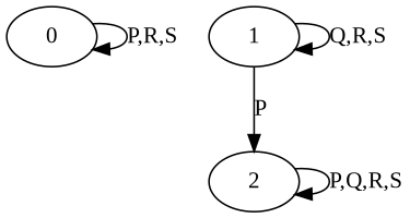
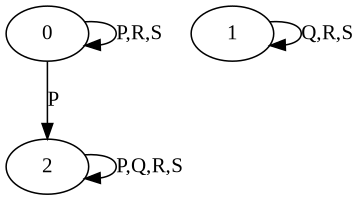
  digraph {
    fontname="Liberation Serif"
    node [fontname="Liberation Serif"]
    edge [fontname="Liberation Serif"]
    0
    1
    2
    0 -> 0 [label="P,R,S"]
    1 -> 1 [label="Q,R,S"]
-   1 -> 2 [label=P]
+   0 -> 2 [label=P]
    2 -> 2 [label="P,Q,R,S"]
  }
